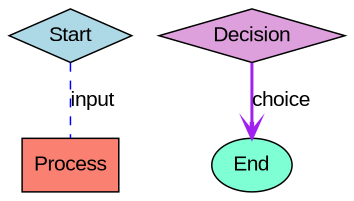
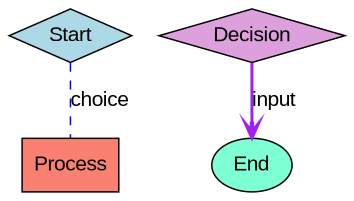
  digraph {
    fontname="Liberation Sans"
    node [color=black fontname="Liberation Sans" shape=diamond style=filled]
    edge [arrowhead=vee fontname="Liberation Sans"]
    n1 [fillcolor=lightblue label=Start]
    n2 [fillcolor=salmon label=Process shape=box]
    n3 [fillcolor=plum label=Decision]
    n4 [fillcolor=aquamarine label=End shape=oval]
-   n1 -> n2 [color=blue dir=none label=input penwidth=1 style=dashed]
-   n3 -> n4 [color=purple dir=forward label=choice penwidth=2 style=bold]
+   n1 -> n2 [color=blue dir=none label=choice penwidth=1 style=dashed]
+   n3 -> n4 [color=purple dir=forward label=input penwidth=2 style=bold]
  }
